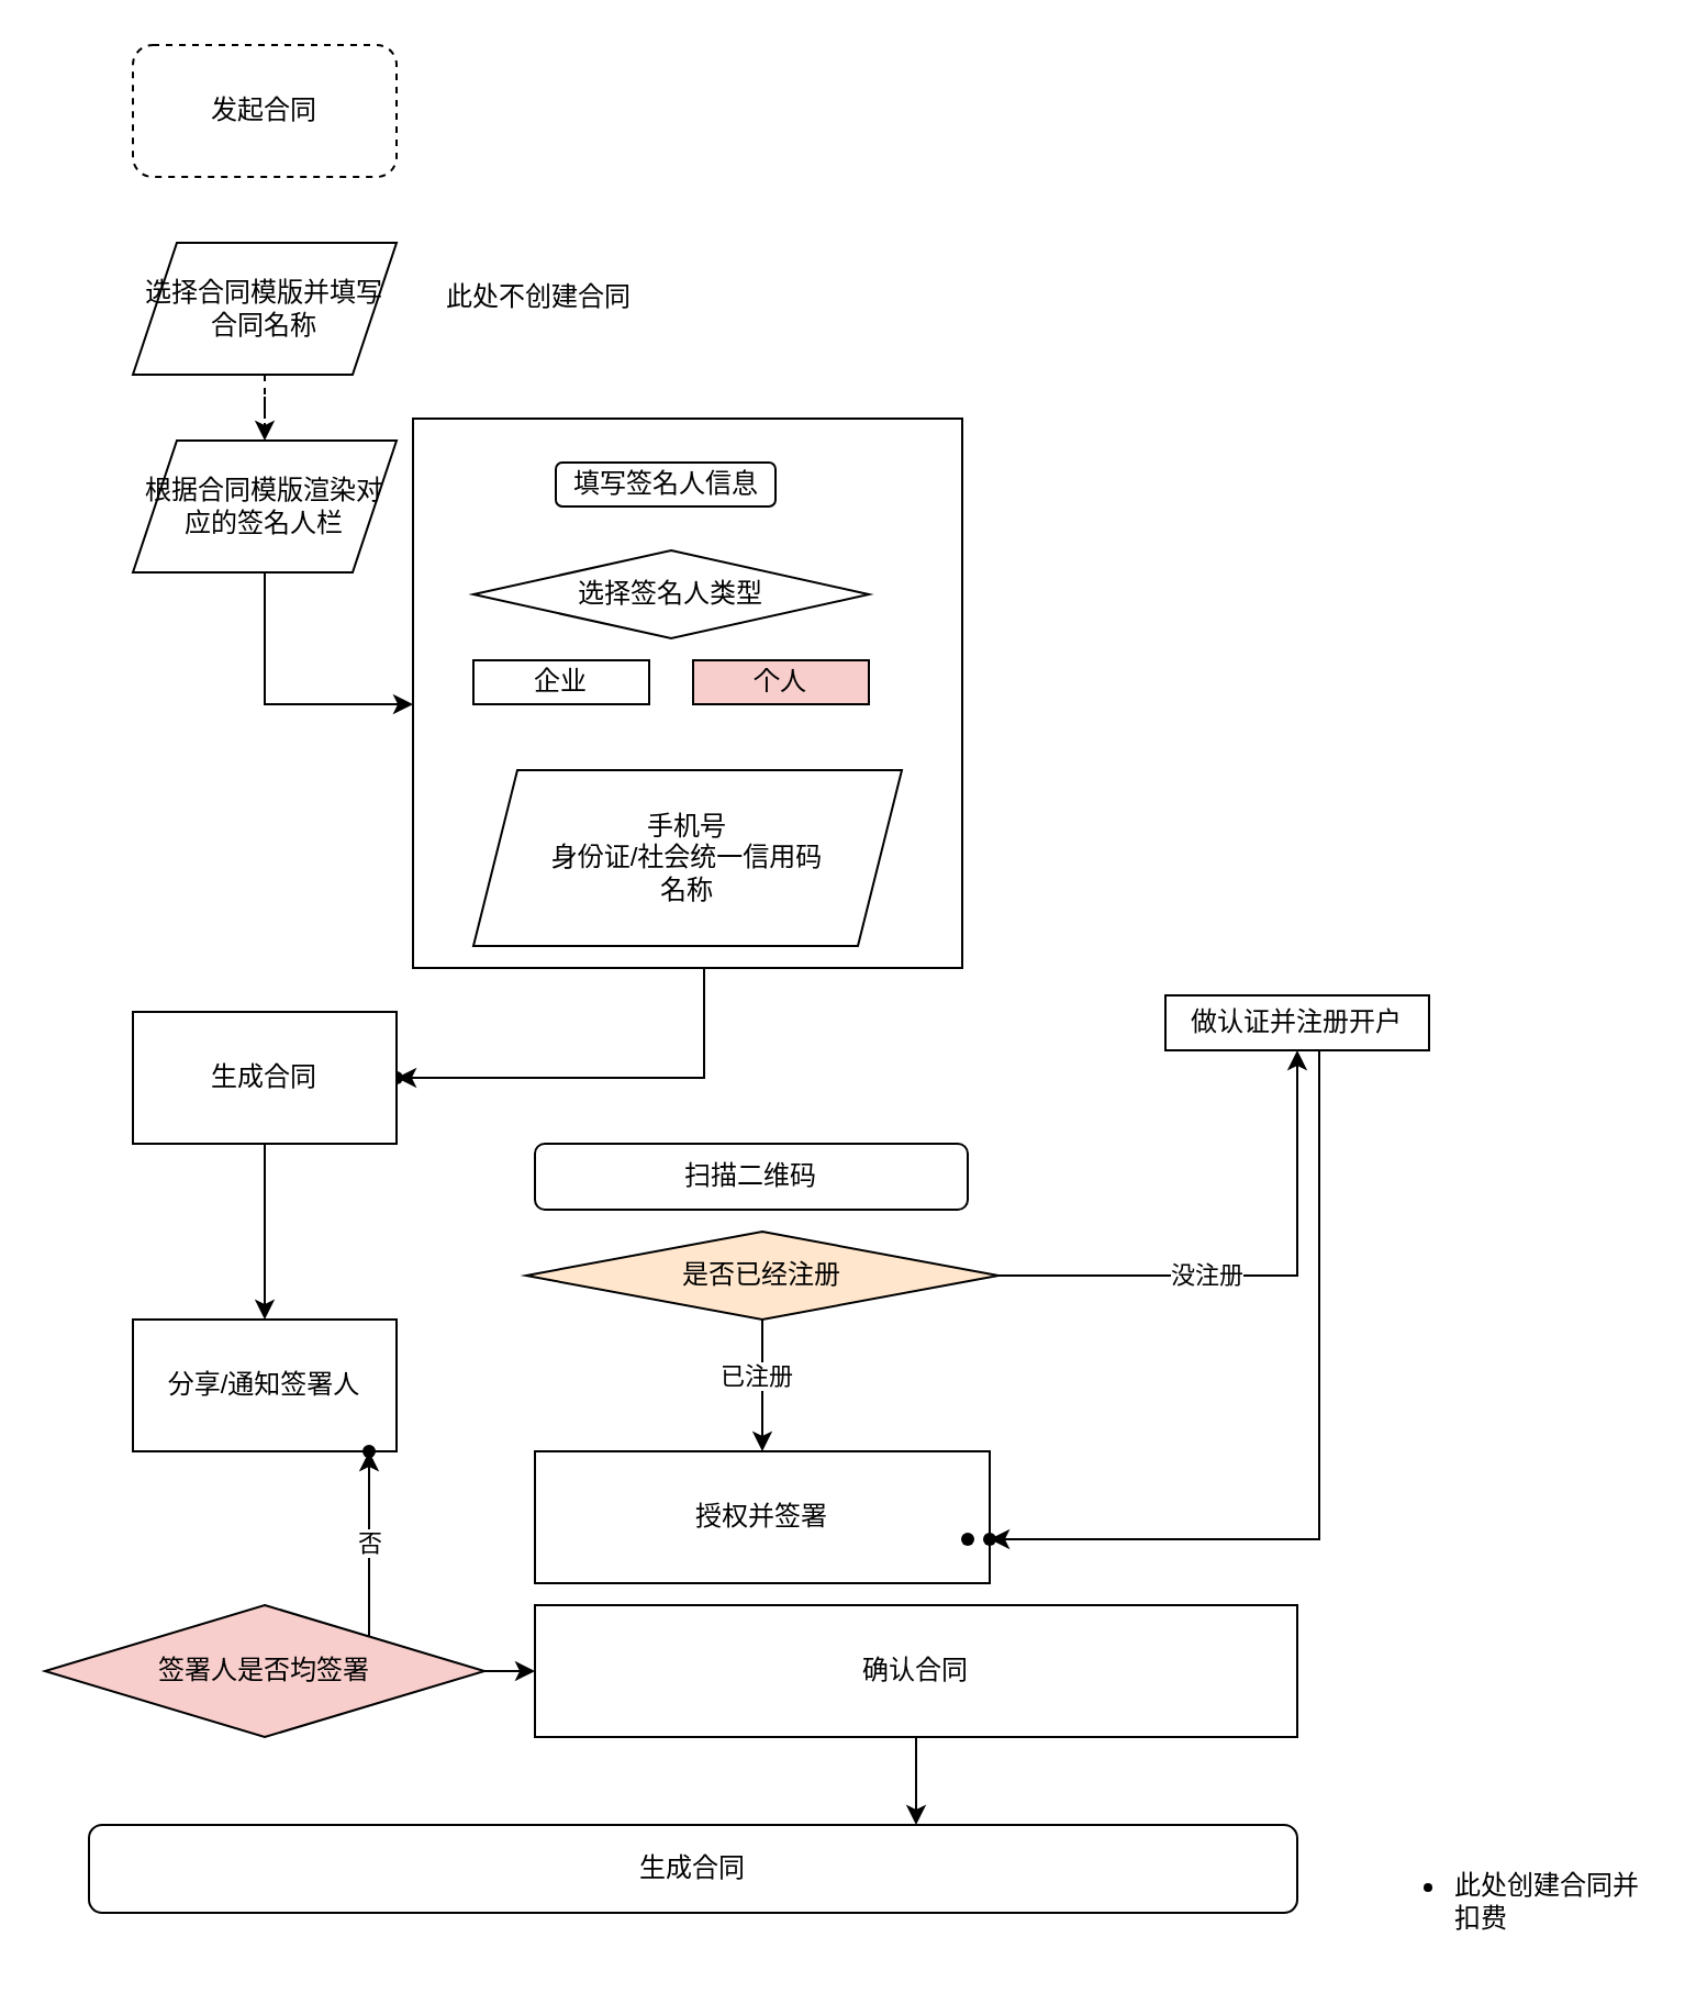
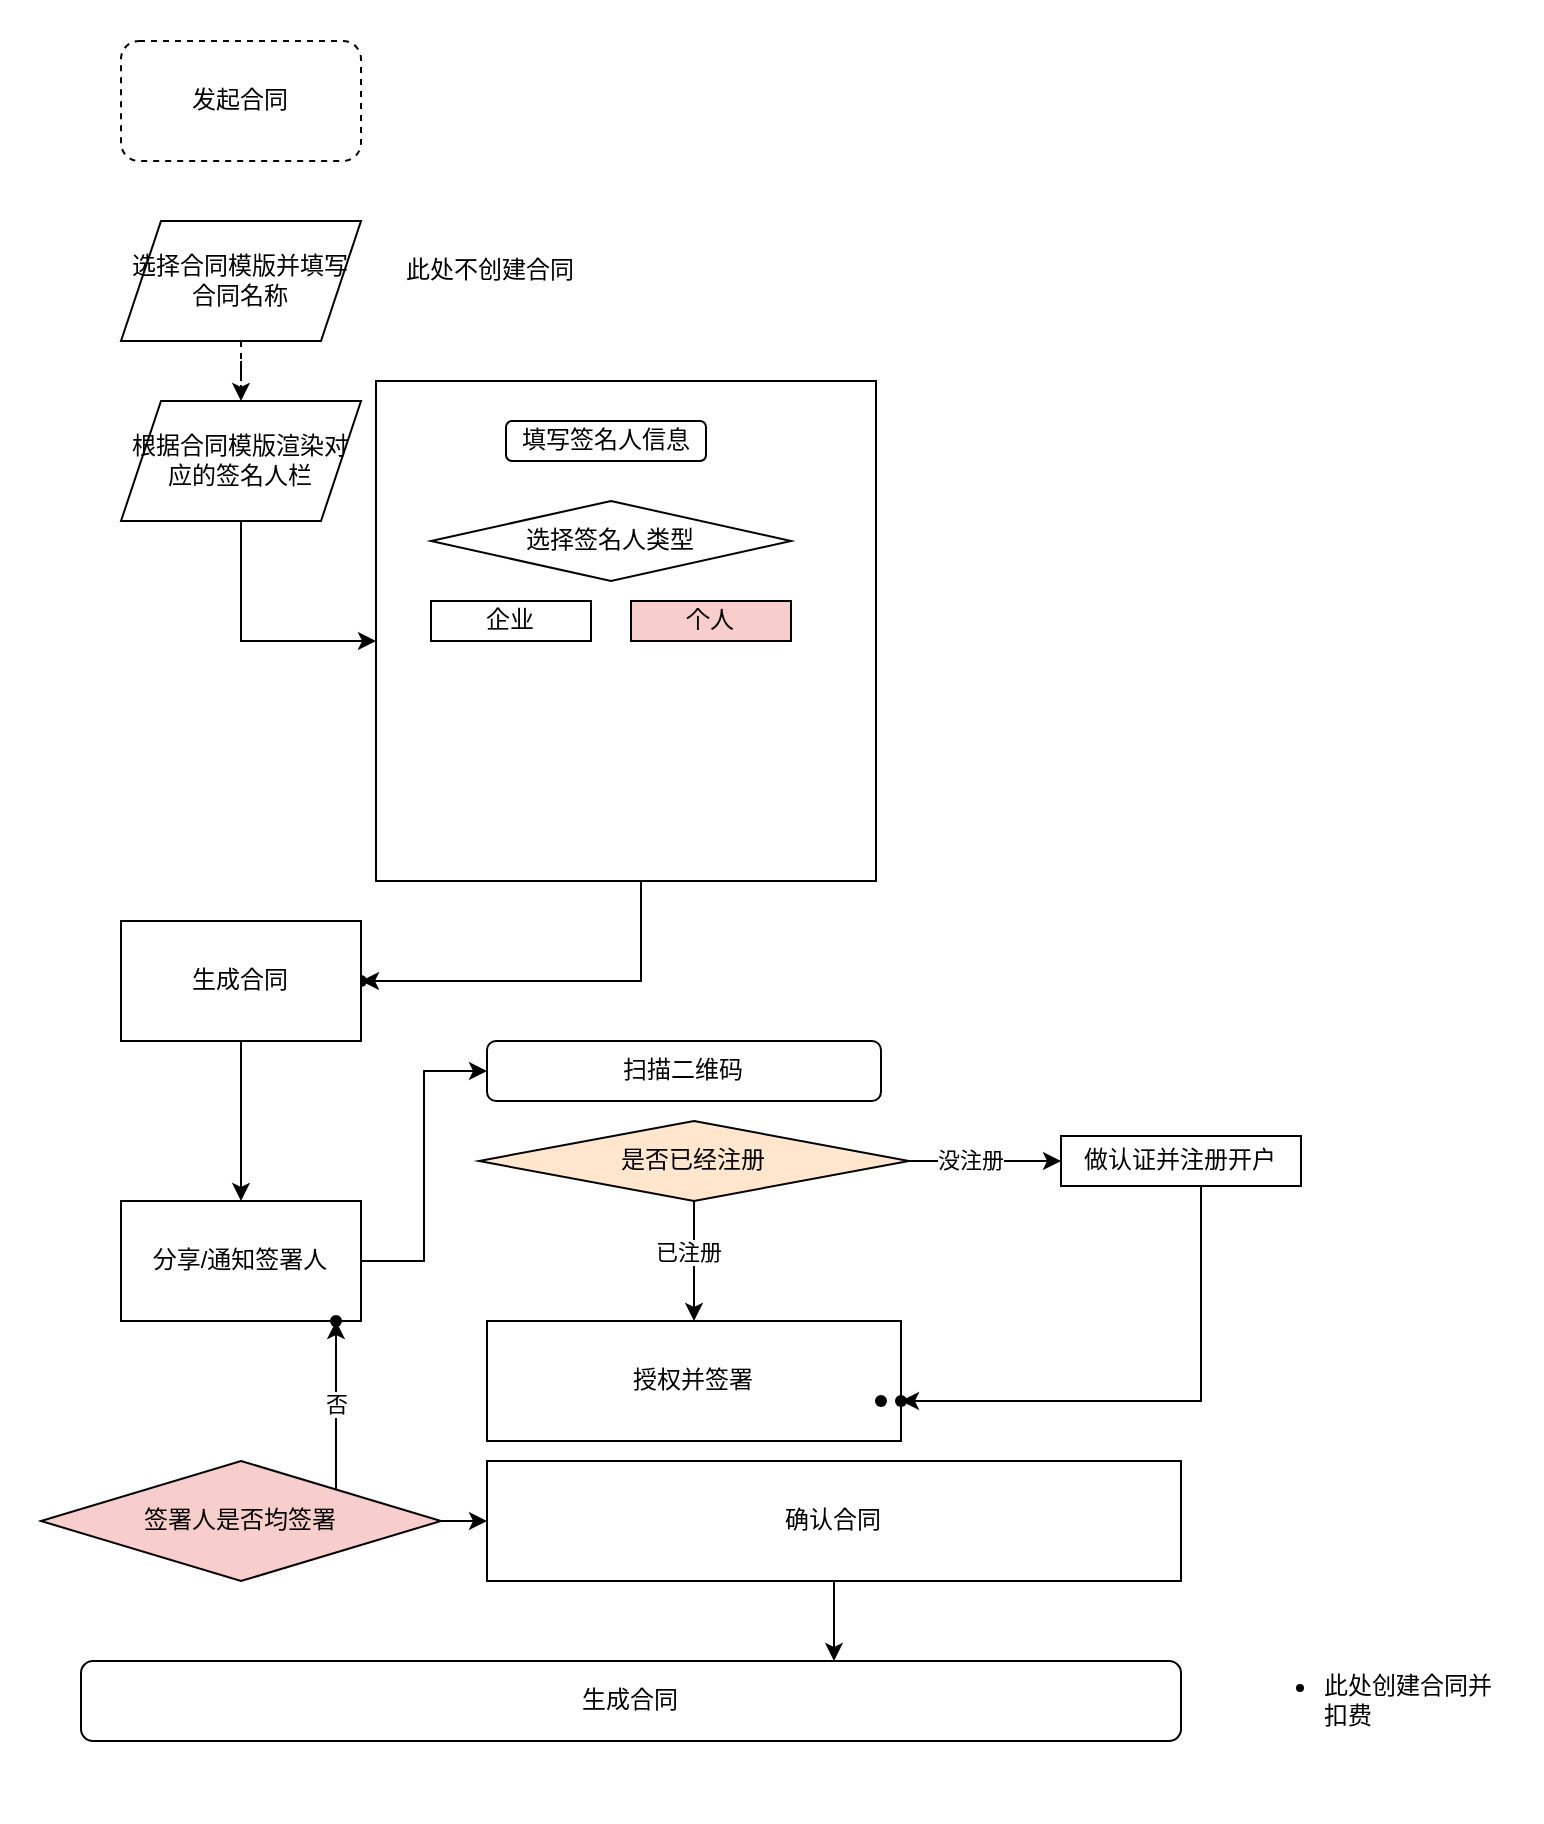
  <mxCell id="0" />
  <mxCell id="1" parent="0" />
  <mxCell id="2" value="发起合同" style="rounded=1;whiteSpace=wrap;html=1;dashed=1;" vertex="1" parent="1"><mxGeometry x="60" y="20" width="120" height="60" as="geometry" /></mxCell>
  <mxCell id="3" value="此处不创建合同" style="text;html=1;strokeColor=none;fillColor=none;align=center;verticalAlign=middle;whiteSpace=wrap;rounded=0;" vertex="1" parent="1"><mxGeometry x="200" y="110" width="90" height="50" as="geometry" /></mxCell>
  <mxCell id="4" value="填写签名人信息" style="rounded=1;whiteSpace=wrap;html=1;" vertex="1" parent="1"><mxGeometry x="252.5" y="210" width="100" height="20" as="geometry" /></mxCell>
  <mxCell id="5" value="选择签名人类型" style="rhombus;whiteSpace=wrap;html=1;" vertex="1" parent="1"><mxGeometry x="215" y="250" width="180" height="40" as="geometry" /></mxCell>
  <mxCell id="6" value="企业" style="rounded=0;whiteSpace=wrap;html=1;" vertex="1" parent="1"><mxGeometry x="215" y="300" width="80" height="20" as="geometry" /></mxCell>
  <mxCell id="7" value="个人" style="rounded=0;whiteSpace=wrap;html=1;fillColor=#f8cecc;" vertex="1" parent="1"><mxGeometry x="315" y="300" width="80" height="20" as="geometry" /></mxCell>
- <mxCell id="8" value="手机号&lt;br&gt;身份证/社会统一信用码&lt;br&gt;名称" style="shape=parallelogram;perimeter=parallelogramPerimeter;whiteSpace=wrap;html=1;fixedSize=1;" vertex="1" parent="1"><mxGeometry x="215" y="350" width="195" height="80" as="geometry" /></mxCell>
  <mxCell id="9" value="" style="edgeStyle=orthogonalEdgeStyle;rounded=0;orthogonalLoop=1;jettySize=auto;html=1;" edge="1" parent="1" source="10" target="14"><mxGeometry relative="1" as="geometry"><Array as="points"><mxPoint x="120" y="320" /></Array></mxGeometry></mxCell>
  <mxCell id="10" value="&lt;span&gt;根据合同模版渲染对应的签名人栏&lt;/span&gt;" style="shape=parallelogram;perimeter=parallelogramPerimeter;whiteSpace=wrap;html=1;fixedSize=1;" vertex="1" parent="1"><mxGeometry x="60" y="200" width="120" height="60" as="geometry" /></mxCell>
  <mxCell id="11" value="" style="edgeStyle=orthogonalEdgeStyle;rounded=0;orthogonalLoop=1;jettySize=auto;html=1;dashed=1;" edge="1" parent="1" source="12" target="10"><mxGeometry relative="1" as="geometry" /></mxCell>
  <mxCell id="12" value="&lt;span&gt;选择合同模版并填写合同名称&lt;/span&gt;" style="shape=parallelogram;perimeter=parallelogramPerimeter;whiteSpace=wrap;html=1;fixedSize=1;" vertex="1" parent="1"><mxGeometry x="60" y="110" width="120" height="60" as="geometry" /></mxCell>
  <mxCell id="13" value="" style="edgeStyle=orthogonalEdgeStyle;rounded=0;orthogonalLoop=1;jettySize=auto;html=1;" edge="1" parent="1" source="14" target="15"><mxGeometry relative="1" as="geometry"><Array as="points"><mxPoint x="320" y="490" /></Array></mxGeometry></mxCell>
  <mxCell id="14" value="" style="whiteSpace=wrap;html=1;aspect=fixed;fillColor=none;" vertex="1" parent="1"><mxGeometry x="187.5" y="190" width="250" height="250" as="geometry" /></mxCell>
  <mxCell id="15" value="" style="shape=waypoint;size=6;pointerEvents=1;points=[];fillColor=none;resizable=0;rotatable=0;perimeter=centerPerimeter;snapToPoint=1;" vertex="1" parent="1"><mxGeometry x="160" y="470" width="40" height="40" as="geometry" /></mxCell>
  <mxCell id="16" value="" style="edgeStyle=orthogonalEdgeStyle;rounded=0;orthogonalLoop=1;jettySize=auto;html=1;" edge="1" parent="1" source="17" target="19"><mxGeometry relative="1" as="geometry" /></mxCell>
  <mxCell id="17" value="生成合同" style="rounded=0;whiteSpace=wrap;html=1;" vertex="1" parent="1"><mxGeometry x="60" y="460" width="120" height="60" as="geometry" /></mxCell>
+ <mxCell id="18" value="" style="edgeStyle=orthogonalEdgeStyle;rounded=0;orthogonalLoop=1;jettySize=auto;html=1;entryX=0;entryY=0.5;entryDx=0;entryDy=0;" edge="1" parent="1" source="19" target="23"><mxGeometry relative="1" as="geometry" /></mxCell>
  <mxCell id="19" value="分享/通知签署人" style="rounded=0;whiteSpace=wrap;html=1;strokeColor=#000000;fillColor=#ffffff;" vertex="1" parent="1"><mxGeometry x="60" y="600" width="120" height="60" as="geometry" /></mxCell>
  <mxCell id="20" value="否" style="edgeStyle=orthogonalEdgeStyle;rounded=0;orthogonalLoop=1;jettySize=auto;html=1;" edge="1" parent="1" source="22" target="33"><mxGeometry relative="1" as="geometry"><Array as="points"><mxPoint x="168" y="705" /></Array></mxGeometry></mxCell>
  <mxCell id="21" value="" style="edgeStyle=orthogonalEdgeStyle;rounded=0;orthogonalLoop=1;jettySize=auto;html=1;" edge="1" parent="1" source="22" target="37"><mxGeometry relative="1" as="geometry" /></mxCell>
  <mxCell id="22" value="签署人是否均签署" style="rhombus;whiteSpace=wrap;html=1;strokeColor=#000000;fillColor=#f8cecc;" vertex="1" parent="1"><mxGeometry x="20" y="730" width="200" height="60" as="geometry" /></mxCell>
  <mxCell id="23" value="扫描二维码" style="rounded=1;whiteSpace=wrap;html=1;strokeColor=#000000;fillColor=#ffffff;" vertex="1" parent="1"><mxGeometry x="243" y="520" width="197" height="30" as="geometry" /></mxCell>
  <mxCell id="24" value="" style="edgeStyle=orthogonalEdgeStyle;rounded=0;orthogonalLoop=1;jettySize=auto;html=1;" edge="1" parent="1" source="28" target="30"><mxGeometry relative="1" as="geometry" /></mxCell>
  <mxCell id="25" value="没注册" style="edgeLabel;html=1;align=center;verticalAlign=middle;resizable=0;points=[];" vertex="1" connectable="0" parent="24"><mxGeometry x="-0.209" y="1" relative="1" as="geometry"><mxPoint as="offset" /></mxGeometry></mxCell>
  <mxCell id="26" value="" style="edgeStyle=orthogonalEdgeStyle;rounded=0;orthogonalLoop=1;jettySize=auto;html=1;" edge="1" parent="1" source="28" target="31"><mxGeometry relative="1" as="geometry" /></mxCell>
  <mxCell id="27" value="已注册" style="edgeLabel;html=1;align=center;verticalAlign=middle;resizable=0;points=[];" vertex="1" connectable="0" parent="26"><mxGeometry x="-0.167" y="-3" relative="1" as="geometry"><mxPoint as="offset" /></mxGeometry></mxCell>
  <mxCell id="28" value="是否已经注册" style="rhombus;whiteSpace=wrap;html=1;strokeColor=#000000;fillColor=#ffe6cc;" vertex="1" parent="1"><mxGeometry x="239" y="560" width="215" height="40" as="geometry" /></mxCell>
  <mxCell id="29" value="" style="edgeStyle=orthogonalEdgeStyle;rounded=0;orthogonalLoop=1;jettySize=auto;html=1;" edge="1" parent="1" source="30" target="38"><mxGeometry relative="1" as="geometry"><Array as="points"><mxPoint x="600" y="700" /></Array></mxGeometry></mxCell>
- <mxCell id="30" value="做认证并注册开户" style="rounded=0;whiteSpace=wrap;html=1;strokeColor=#000000;fillColor=#ffffff;" vertex="1" parent="1"><mxGeometry x="530" y="452.5" width="120" height="25" as="geometry" /></mxCell>
+ <mxCell id="30" value="做认证并注册开户" style="rounded=0;whiteSpace=wrap;html=1;strokeColor=#000000;fillColor=#ffffff;" vertex="1" parent="1"><mxGeometry x="530" y="567.5" width="120" height="25" as="geometry" /></mxCell>
  <mxCell id="31" value="授权并签署" style="rounded=0;whiteSpace=wrap;html=1;strokeColor=#000000;fillColor=#ffffff;" vertex="1" parent="1"><mxGeometry x="243" y="660" width="207" height="60" as="geometry" /></mxCell>
  <mxCell id="32" value="" style="shape=waypoint;size=6;pointerEvents=1;points=[];fillColor=#ffffff;resizable=0;rotatable=0;perimeter=centerPerimeter;snapToPoint=1;rounded=0;" vertex="1" parent="1"><mxGeometry x="420" y="680" width="40" height="40" as="geometry" /></mxCell>
  <mxCell id="33" value="" style="shape=waypoint;size=6;pointerEvents=1;points=[];fillColor=#ffffff;resizable=0;rotatable=0;perimeter=centerPerimeter;snapToPoint=1;" vertex="1" parent="1"><mxGeometry x="147.5" y="640" width="40" height="40" as="geometry" /></mxCell>
  <mxCell id="34" value="生成合同" style="rounded=1;whiteSpace=wrap;html=1;strokeColor=#000000;fillColor=#ffffff;" vertex="1" parent="1"><mxGeometry x="40" y="830" width="550" height="40" as="geometry" /></mxCell>
- <mxCell id="35" value="&lt;ul&gt;&lt;li&gt;此处创建合同并扣费&lt;/li&gt;&lt;/ul&gt;" style="text;strokeColor=none;fillColor=none;html=1;whiteSpace=wrap;verticalAlign=middle;overflow=hidden;" vertex="1" parent="1"><mxGeometry x="620" y="825" width="130" height="80" as="geometry" /></mxCell>
+ <mxCell id="35" value="&lt;ul&gt;&lt;li&gt;此处创建合同并扣费&lt;/li&gt;&lt;/ul&gt;" style="text;strokeColor=none;fillColor=none;html=1;whiteSpace=wrap;verticalAlign=middle;overflow=hidden;" vertex="1" parent="1"><mxGeometry x="620" y="810" width="130" height="80" as="geometry" /></mxCell>
  <mxCell id="36" value="" style="edgeStyle=orthogonalEdgeStyle;rounded=0;orthogonalLoop=1;jettySize=auto;html=1;" edge="1" parent="1" source="37" target="34"><mxGeometry relative="1" as="geometry"><Array as="points"><mxPoint x="417" y="820" /><mxPoint x="417" y="820" /></Array></mxGeometry></mxCell>
  <mxCell id="37" value="确认合同" style="rounded=0;whiteSpace=wrap;html=1;strokeColor=#000000;fillColor=#ffffff;" vertex="1" parent="1"><mxGeometry x="243" y="730" width="347" height="60" as="geometry" /></mxCell>
  <mxCell id="38" value="" style="shape=waypoint;size=6;pointerEvents=1;points=[];fillColor=#ffffff;resizable=0;rotatable=0;perimeter=centerPerimeter;snapToPoint=1;rounded=0;" vertex="1" parent="1"><mxGeometry x="430" y="680" width="40" height="40" as="geometry" /></mxCell>
